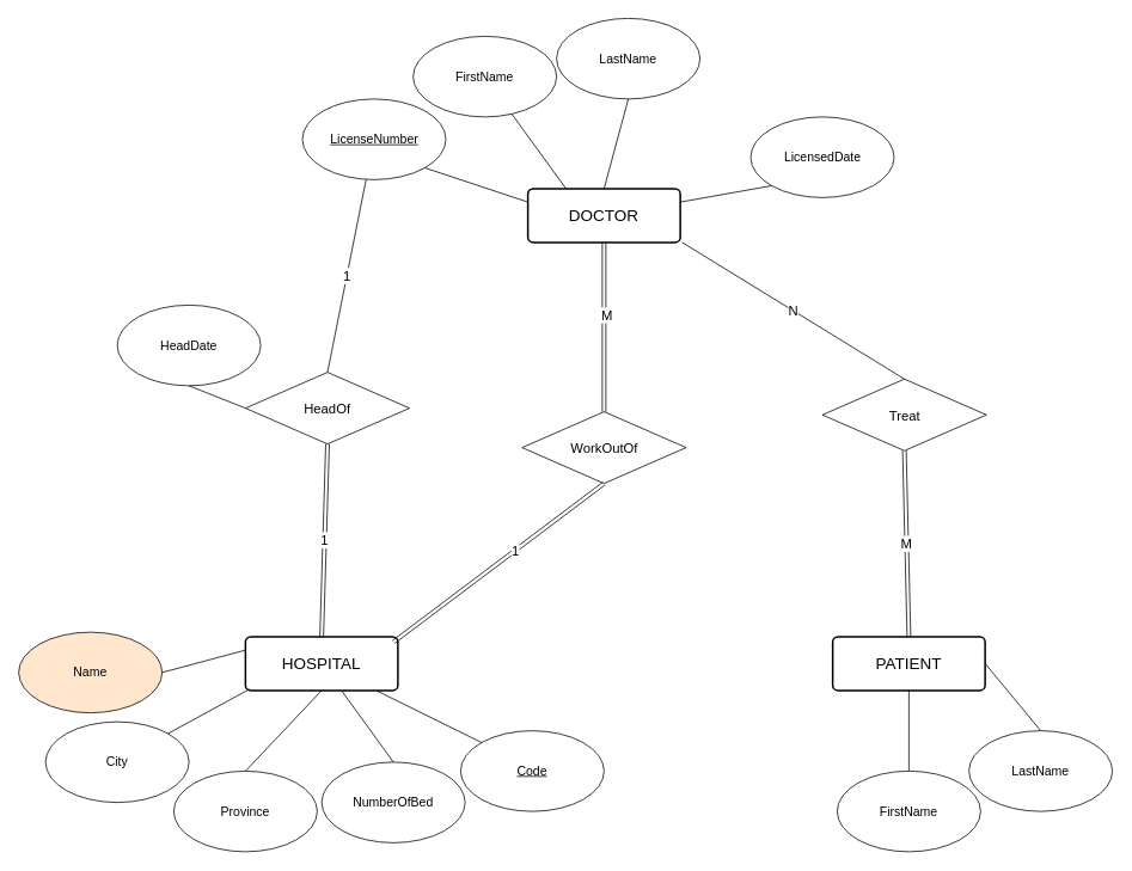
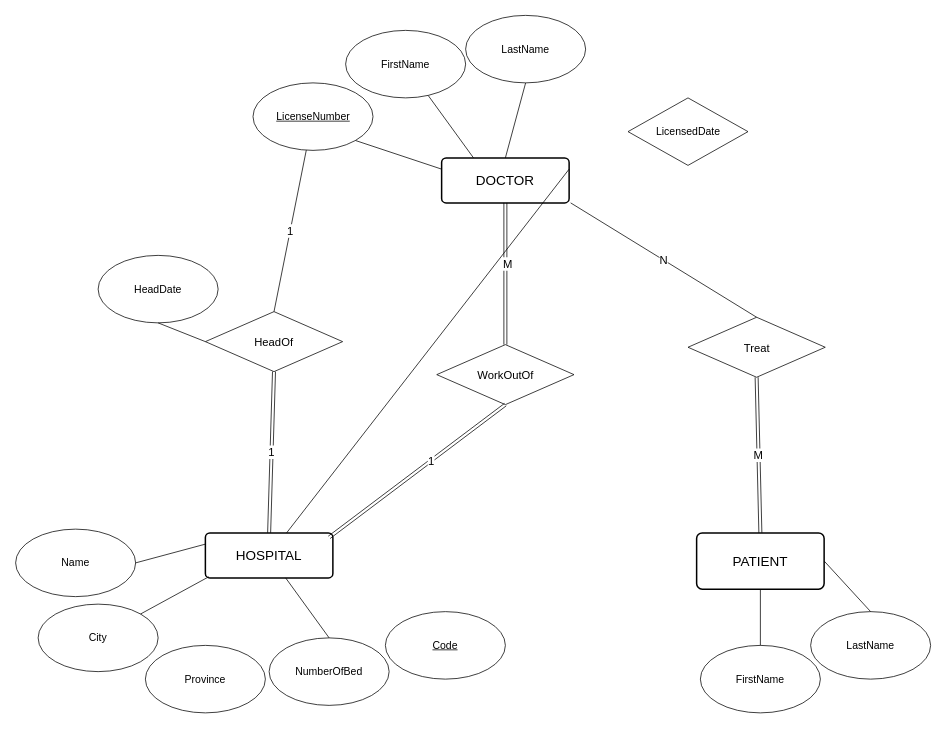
  <mxCell id="0" />
  <mxCell id="1" parent="0" />
  <mxCell id="2" value="&lt;font style=&quot;font-size: 18px&quot;&gt;DOCTOR&lt;/font&gt;" parent="1" vertex="1" style="strokeWidth=2;rounded=1;arcSize=10;whiteSpace=wrap;html=1;align=center;fontSize=14;"><mxGeometry as="geometry" height="60" width="170" x="588" y="210" /></mxCell>
  <mxCell id="3" value="&lt;font style=&quot;font-size: 18px&quot;&gt;HOSPITAL&lt;/font&gt;" parent="1" vertex="1" style="strokeWidth=2;rounded=1;arcSize=10;whiteSpace=wrap;html=1;align=center;fontSize=14;"><mxGeometry as="geometry" height="60" width="170" x="273" y="710" /></mxCell>
- <mxCell id="4" value="&lt;font style=&quot;font-size: 18px&quot;&gt;PATIENT&lt;/font&gt;" parent="1" vertex="1" style="strokeWidth=2;rounded=1;arcSize=10;whiteSpace=wrap;html=1;align=center;fontSize=14;"><mxGeometry as="geometry" height="60" width="170" x="928" y="710" /></mxCell>
+ <mxCell id="4" value="&lt;font style=&quot;font-size: 18px&quot;&gt;PATIENT&lt;/font&gt;" parent="1" vertex="1" style="strokeWidth=2;rounded=1;arcSize=10;whiteSpace=wrap;html=1;align=center;fontSize=14;"><mxGeometry x="928" y="710" as="geometry" height="75" width="170" /></mxCell>
  <mxCell id="5" value="&lt;font style=&quot;font-size: 14px&quot;&gt;&lt;u&gt;LicenseNumber&lt;/u&gt;&lt;/font&gt;" parent="1" vertex="1" style="ellipse;whiteSpace=wrap;html=1;"><mxGeometry as="geometry" height="90" width="160" x="336.5" y="110" /></mxCell>
  <mxCell id="6" source="2" value="" parent="1" style="endArrow=none;html=1;entryX=1;entryY=1;entryDx=0;entryDy=0;exitX=0;exitY=0.25;exitDx=0;exitDy=0;" edge="1" target="5"><mxGeometry as="geometry" height="50" width="50" relative="1"><mxPoint as="sourcePoint" x="568" y="150" /><mxPoint as="targetPoint" x="618" y="100" /></mxGeometry></mxCell>
  <mxCell id="7" value="&lt;font style=&quot;font-size: 14px&quot;&gt;FirstName&lt;/font&gt;" parent="1" vertex="1" style="ellipse;whiteSpace=wrap;html=1;"><mxGeometry as="geometry" height="90" width="160" x="460" y="40" /></mxCell>
  <mxCell id="8" source="2" value="" parent="1" style="endArrow=none;html=1;exitX=0.25;exitY=0;exitDx=0;exitDy=0;" edge="1" target="7"><mxGeometry as="geometry" height="50" width="50" relative="1"><mxPoint as="sourcePoint" x="708" y="200" /><mxPoint as="targetPoint" x="758" y="150" /></mxGeometry></mxCell>
  <mxCell id="9" value="&lt;font style=&quot;font-size: 14px&quot;&gt;LastName&lt;/font&gt;" parent="1" vertex="1" style="ellipse;whiteSpace=wrap;html=1;"><mxGeometry as="geometry" height="90" width="160" x="620" y="20" /></mxCell>
  <mxCell id="10" source="2" value="" parent="1" style="endArrow=none;html=1;entryX=0.5;entryY=1;entryDx=0;entryDy=0;exitX=0.5;exitY=0;exitDx=0;exitDy=0;" edge="1" target="9"><mxGeometry as="geometry" height="50" width="50" relative="1"><mxPoint as="sourcePoint" x="758" y="180" /><mxPoint as="targetPoint" x="808" y="130" /></mxGeometry></mxCell>
- <mxCell id="11" value="&lt;font style=&quot;font-size: 14px&quot;&gt;LicensedDate&lt;/font&gt;" parent="1" vertex="1" style="ellipse;whiteSpace=wrap;html=1;"><mxGeometry as="geometry" height="90" width="160" x="836.5" y="130" /></mxCell>
- <mxCell id="12" source="2" value="" parent="1" style="endArrow=none;html=1;entryX=0;entryY=1;entryDx=0;entryDy=0;exitX=1;exitY=0.25;exitDx=0;exitDy=0;" edge="1" target="11"><mxGeometry as="geometry" height="50" width="50" relative="1"><mxPoint as="sourcePoint" x="878" y="230" /><mxPoint as="targetPoint" x="928" y="180" /></mxGeometry></mxCell>
+ <mxCell id="11" value="&lt;font style=&quot;font-size: 14px&quot;&gt;LicensedDate&lt;/font&gt;" parent="1" vertex="1" style="rhombus;whiteSpace=wrap;html=1;"><mxGeometry as="geometry" height="90" width="160" x="836.5" y="130" /></mxCell>
+ <mxCell id="12" source="2" value="" parent="1" style="endArrow=none;html=1;exitX=1;exitY=0.25;exitDx=0;exitDy=0;" edge="1" target="3"><mxGeometry as="geometry" height="50" width="50" relative="1"><mxPoint as="sourcePoint" x="878" y="230" /><mxPoint as="targetPoint" x="928" y="180" /></mxGeometry></mxCell>
  <mxCell id="13" value="&lt;font style=&quot;font-size: 14px&quot;&gt;FirstName&lt;/font&gt;" parent="1" vertex="1" style="ellipse;whiteSpace=wrap;html=1;"><mxGeometry as="geometry" height="90" width="160" x="933" y="860" /></mxCell>
  <mxCell id="14" source="13" value="" parent="1" style="endArrow=none;html=1;entryX=0.5;entryY=1;entryDx=0;entryDy=0;exitX=0.5;exitY=0;exitDx=0;exitDy=0;" edge="1" target="4"><mxGeometry as="geometry" height="50" width="50" relative="1"><mxPoint as="sourcePoint" x="1191" y="850" /><mxPoint as="targetPoint" x="1241" y="800" /></mxGeometry></mxCell>
  <mxCell id="15" value="&lt;font style=&quot;font-size: 14px&quot;&gt;LastName&lt;/font&gt;" parent="1" vertex="1" style="ellipse;whiteSpace=wrap;html=1;"><mxGeometry as="geometry" height="90" width="160" x="1080" y="815" /></mxCell>
  <mxCell id="16" source="15" value="" parent="1" style="endArrow=none;html=1;entryX=1;entryY=0.5;entryDx=0;entryDy=0;exitX=0.5;exitY=0;exitDx=0;exitDy=0;" edge="1" target="4"><mxGeometry as="geometry" height="50" width="50" relative="1"><mxPoint as="sourcePoint" x="1281" y="760" /><mxPoint as="targetPoint" x="1331" y="710" /></mxGeometry></mxCell>
- <mxCell id="17" value="&lt;font style=&quot;font-size: 14px&quot;&gt;Name&lt;/font&gt;" parent="1" vertex="1" style="ellipse;whiteSpace=wrap;html=1;fillColor=#ffe6cc;"><mxGeometry as="geometry" height="90" width="160" x="20" y="705" /></mxCell>
+ <mxCell id="17" value="&lt;font style=&quot;font-size: 14px&quot;&gt;Name&lt;/font&gt;" parent="1" vertex="1" style="ellipse;whiteSpace=wrap;html=1;"><mxGeometry as="geometry" height="90" width="160" x="20" y="705" /></mxCell>
  <mxCell id="18" source="17" value="" parent="1" style="endArrow=none;html=1;entryX=0;entryY=0.25;entryDx=0;entryDy=0;exitX=1;exitY=0.5;exitDx=0;exitDy=0;" edge="1" target="3"><mxGeometry as="geometry" height="50" width="50" relative="1"><mxPoint as="sourcePoint" x="200" y="810" /><mxPoint as="targetPoint" x="250" y="760" /></mxGeometry></mxCell>
  <mxCell id="19" value="&lt;font style=&quot;font-size: 14px&quot;&gt;City&lt;/font&gt;" parent="1" vertex="1" style="ellipse;whiteSpace=wrap;html=1;"><mxGeometry as="geometry" height="90" width="160" x="50" y="805" /></mxCell>
  <mxCell id="20" source="19" value="" parent="1" style="endArrow=none;html=1;entryX=0.027;entryY=0.975;entryDx=0;entryDy=0;exitX=1;exitY=0;exitDx=0;exitDy=0;entryPerimeter=0;" edge="1" target="3"><mxGeometry as="geometry" height="50" width="50" relative="1"><mxPoint as="sourcePoint" x="240" y="830" /><mxPoint as="targetPoint" x="290" y="780" /></mxGeometry></mxCell>
  <mxCell id="21" value="&lt;font style=&quot;font-size: 14px&quot;&gt;Province&lt;/font&gt;" parent="1" vertex="1" style="ellipse;whiteSpace=wrap;html=1;"><mxGeometry as="geometry" height="90" width="160" x="193" y="860" /></mxCell>
- <mxCell id="22" source="21" value="" parent="1" style="endArrow=none;html=1;entryX=0.5;entryY=1;entryDx=0;entryDy=0;exitX=0.5;exitY=0;exitDx=0;exitDy=0;" edge="1" target="3"><mxGeometry as="geometry" height="50" width="50" relative="1"><mxPoint as="sourcePoint" x="350" y="830" /><mxPoint as="targetPoint" x="400" y="780" /></mxGeometry></mxCell>
  <mxCell id="23" value="&lt;font style=&quot;font-size: 14px&quot;&gt;NumberOfBed&lt;/font&gt;" parent="1" vertex="1" style="ellipse;whiteSpace=wrap;html=1;"><mxGeometry as="geometry" height="90" width="160" x="358" y="850" /></mxCell>
  <mxCell id="24" source="23" value="" parent="1" style="endArrow=none;html=1;exitX=0.5;exitY=0;exitDx=0;exitDy=0;" edge="1"><mxGeometry as="geometry" height="50" width="50" relative="1"><mxPoint as="sourcePoint" x="370" y="850" /><mxPoint as="targetPoint" x="380" y="770" /></mxGeometry></mxCell>
  <mxCell id="25" value="&lt;font style=&quot;font-size: 14px&quot;&gt;&lt;u&gt;Code&lt;/u&gt;&lt;/font&gt;" parent="1" vertex="1" style="ellipse;whiteSpace=wrap;html=1;"><mxGeometry as="geometry" height="90" width="160" x="513" y="815" /></mxCell>
- <mxCell id="26" source="3" value="" parent="1" style="endArrow=none;html=1;entryX=0;entryY=0;entryDx=0;entryDy=0;" edge="1" target="25"><mxGeometry as="geometry" height="50" width="50" relative="1"><mxPoint as="sourcePoint" x="470" y="810" /><mxPoint as="targetPoint" x="520" y="760" /></mxGeometry></mxCell>
  <mxCell id="27" value="&lt;font style=&quot;font-size: 15px&quot;&gt;WorkOutOf&lt;/font&gt;" parent="1" vertex="1" style="rhombus;whiteSpace=wrap;html=1;"><mxGeometry as="geometry" height="80" width="183" x="581.5" y="459" /></mxCell>
  <mxCell id="28" source="27" value="" parent="1" style="shape=link;html=1;endArrow=none;endFill=0;entryX=0.5;entryY=1;entryDx=0;entryDy=0;exitX=0.5;exitY=0;exitDx=0;exitDy=0;" edge="1" target="2"><mxGeometry as="geometry" height="50" width="50" relative="1"><mxPoint as="sourcePoint" x="560" y="370" /><mxPoint as="targetPoint" x="610" y="320" /></mxGeometry></mxCell>
  <mxCell id="29" value="&lt;font style=&quot;font-size: 15px&quot;&gt;M&lt;/font&gt;" parent="28" vertex="1" style="text;html=1;resizable=0;points=[];align=center;verticalAlign=middle;labelBackgroundColor=#ffffff;" connectable="0"><mxGeometry as="geometry" x="0.153" y="-1" relative="1"><mxPoint as="offset" x="1" /></mxGeometry></mxCell>
  <mxCell id="30" value="&lt;font style=&quot;font-size: 15px&quot;&gt;Treat&lt;/font&gt;" parent="1" vertex="1" style="rhombus;whiteSpace=wrap;html=1;"><mxGeometry as="geometry" height="80" width="183" x="916.5" y="422.5" /></mxCell>
  <mxCell id="31" source="4" value="&lt;font style=&quot;font-size: 15px&quot;&gt;M&lt;/font&gt;" parent="1" style="shape=link;html=1;endArrow=none;endFill=0;entryX=0.5;entryY=1;entryDx=0;entryDy=0;exitX=0.5;exitY=0;exitDx=0;exitDy=0;" edge="1" target="30"><mxGeometry as="geometry" height="50" width="50" relative="1"><mxPoint as="sourcePoint" x="1030" y="670" /><mxPoint as="targetPoint" x="1080" y="620" /></mxGeometry></mxCell>
  <mxCell id="32" source="30" value="&lt;font style=&quot;font-size: 15px&quot;&gt;N&lt;/font&gt;" parent="1" style="endArrow=none;html=1;entryX=1.012;entryY=1;entryDx=0;entryDy=0;entryPerimeter=0;exitX=0.5;exitY=0;exitDx=0;exitDy=0;" edge="1" target="2"><mxGeometry as="geometry" height="50" width="50" relative="1"><mxPoint as="sourcePoint" x="850" y="450" /><mxPoint as="targetPoint" x="900" y="400" /></mxGeometry></mxCell>
  <mxCell id="33" value="&lt;font style=&quot;font-size: 15px&quot;&gt;HeadOf&lt;/font&gt;" parent="1" vertex="1" style="rhombus;whiteSpace=wrap;html=1;"><mxGeometry as="geometry" height="80" width="183" x="273" y="415" /></mxCell>
  <mxCell id="34" source="3" value="&lt;font style=&quot;font-size: 15px&quot;&gt;1&lt;/font&gt;" parent="1" style="shape=link;html=1;endArrow=none;endFill=0;entryX=0.5;entryY=1;entryDx=0;entryDy=0;exitX=0.5;exitY=0;exitDx=0;exitDy=0;" edge="1" target="33"><mxGeometry as="geometry" height="50" width="50" relative="1"><mxPoint as="sourcePoint" x="330" y="650" /><mxPoint as="targetPoint" x="380" y="600" /></mxGeometry></mxCell>
  <mxCell id="35" source="33" value="&lt;font style=&quot;font-size: 15px&quot;&gt;1&lt;/font&gt;" parent="1" style="endArrow=none;html=1;exitX=0.5;exitY=0;exitDx=0;exitDy=0;" edge="1" target="5"><mxGeometry as="geometry" height="50" width="50" relative="1"><mxPoint as="sourcePoint" x="370" y="400" /><mxPoint as="targetPoint" x="420" y="350" /></mxGeometry></mxCell>
  <mxCell id="36" value="&lt;font style=&quot;font-size: 14px&quot;&gt;HeadDate&lt;/font&gt;" parent="1" vertex="1" style="ellipse;whiteSpace=wrap;html=1;"><mxGeometry as="geometry" height="90" width="160" x="130" y="340" /></mxCell>
  <mxCell id="37" source="33" value="" parent="1" style="endArrow=none;html=1;entryX=0.5;entryY=1;entryDx=0;entryDy=0;exitX=0;exitY=0.5;exitDx=0;exitDy=0;" edge="1" target="36"><mxGeometry as="geometry" height="50" width="50" relative="1"><mxPoint as="sourcePoint" x="230" y="420" /><mxPoint as="targetPoint" x="280" y="370" /></mxGeometry></mxCell>
  <mxCell id="38" source="3" value="" parent="1" style="shape=link;html=1;exitX=0.971;exitY=0.1;exitDx=0;exitDy=0;exitPerimeter=0;entryX=0.5;entryY=1;entryDx=0;entryDy=0;" edge="1" target="27"><mxGeometry as="geometry" height="50" width="50" relative="1"><mxPoint as="sourcePoint" x="510" y="630" /><mxPoint as="targetPoint" x="560" y="580" /></mxGeometry></mxCell>
  <mxCell id="39" value="&lt;font style=&quot;font-size: 15px&quot;&gt;1&lt;/font&gt;" parent="38" vertex="1" style="text;html=1;resizable=0;points=[];align=center;verticalAlign=middle;labelBackgroundColor=#ffffff;" connectable="0"><mxGeometry as="geometry" x="0.16" relative="1"><mxPoint as="offset" x="-1" /></mxGeometry></mxCell>
